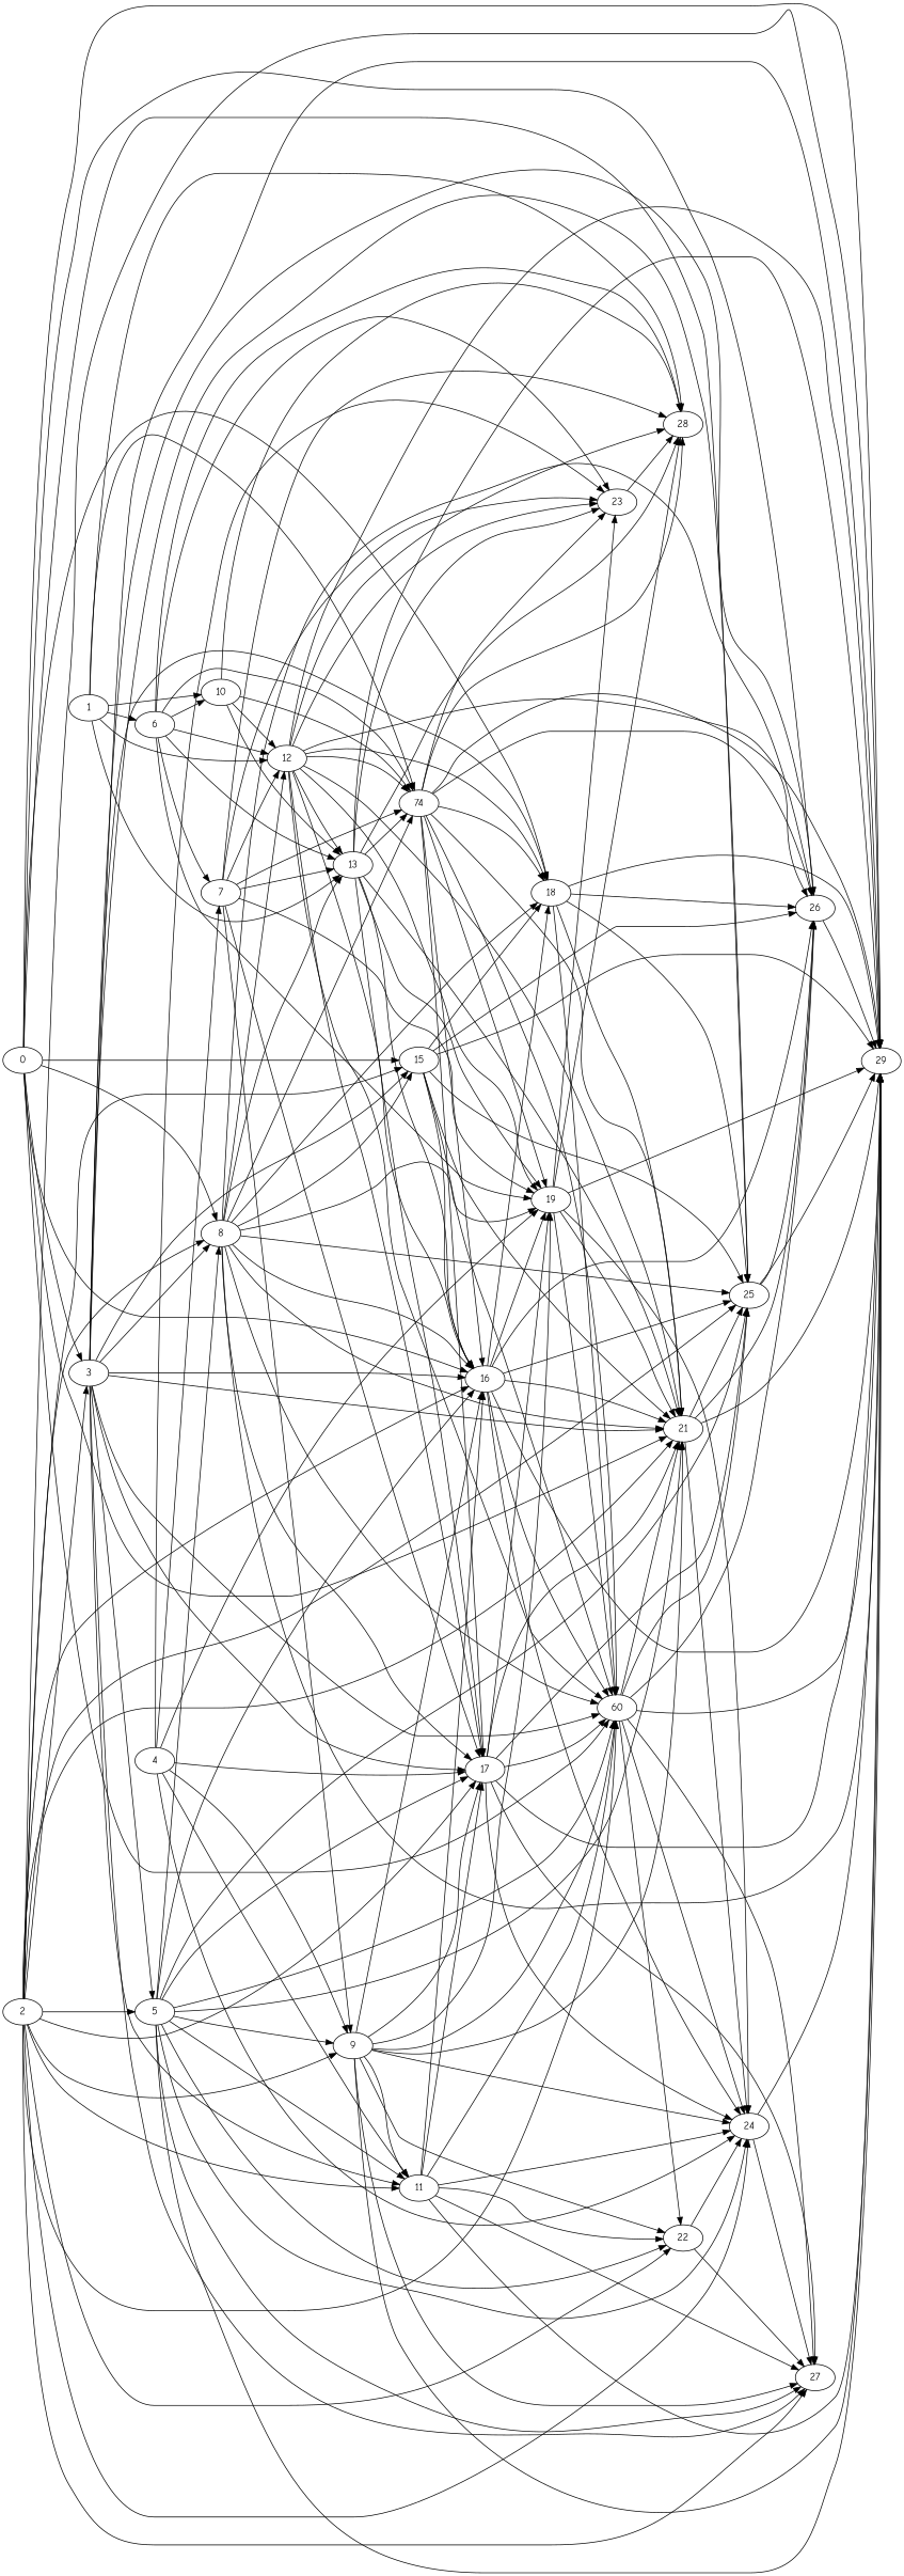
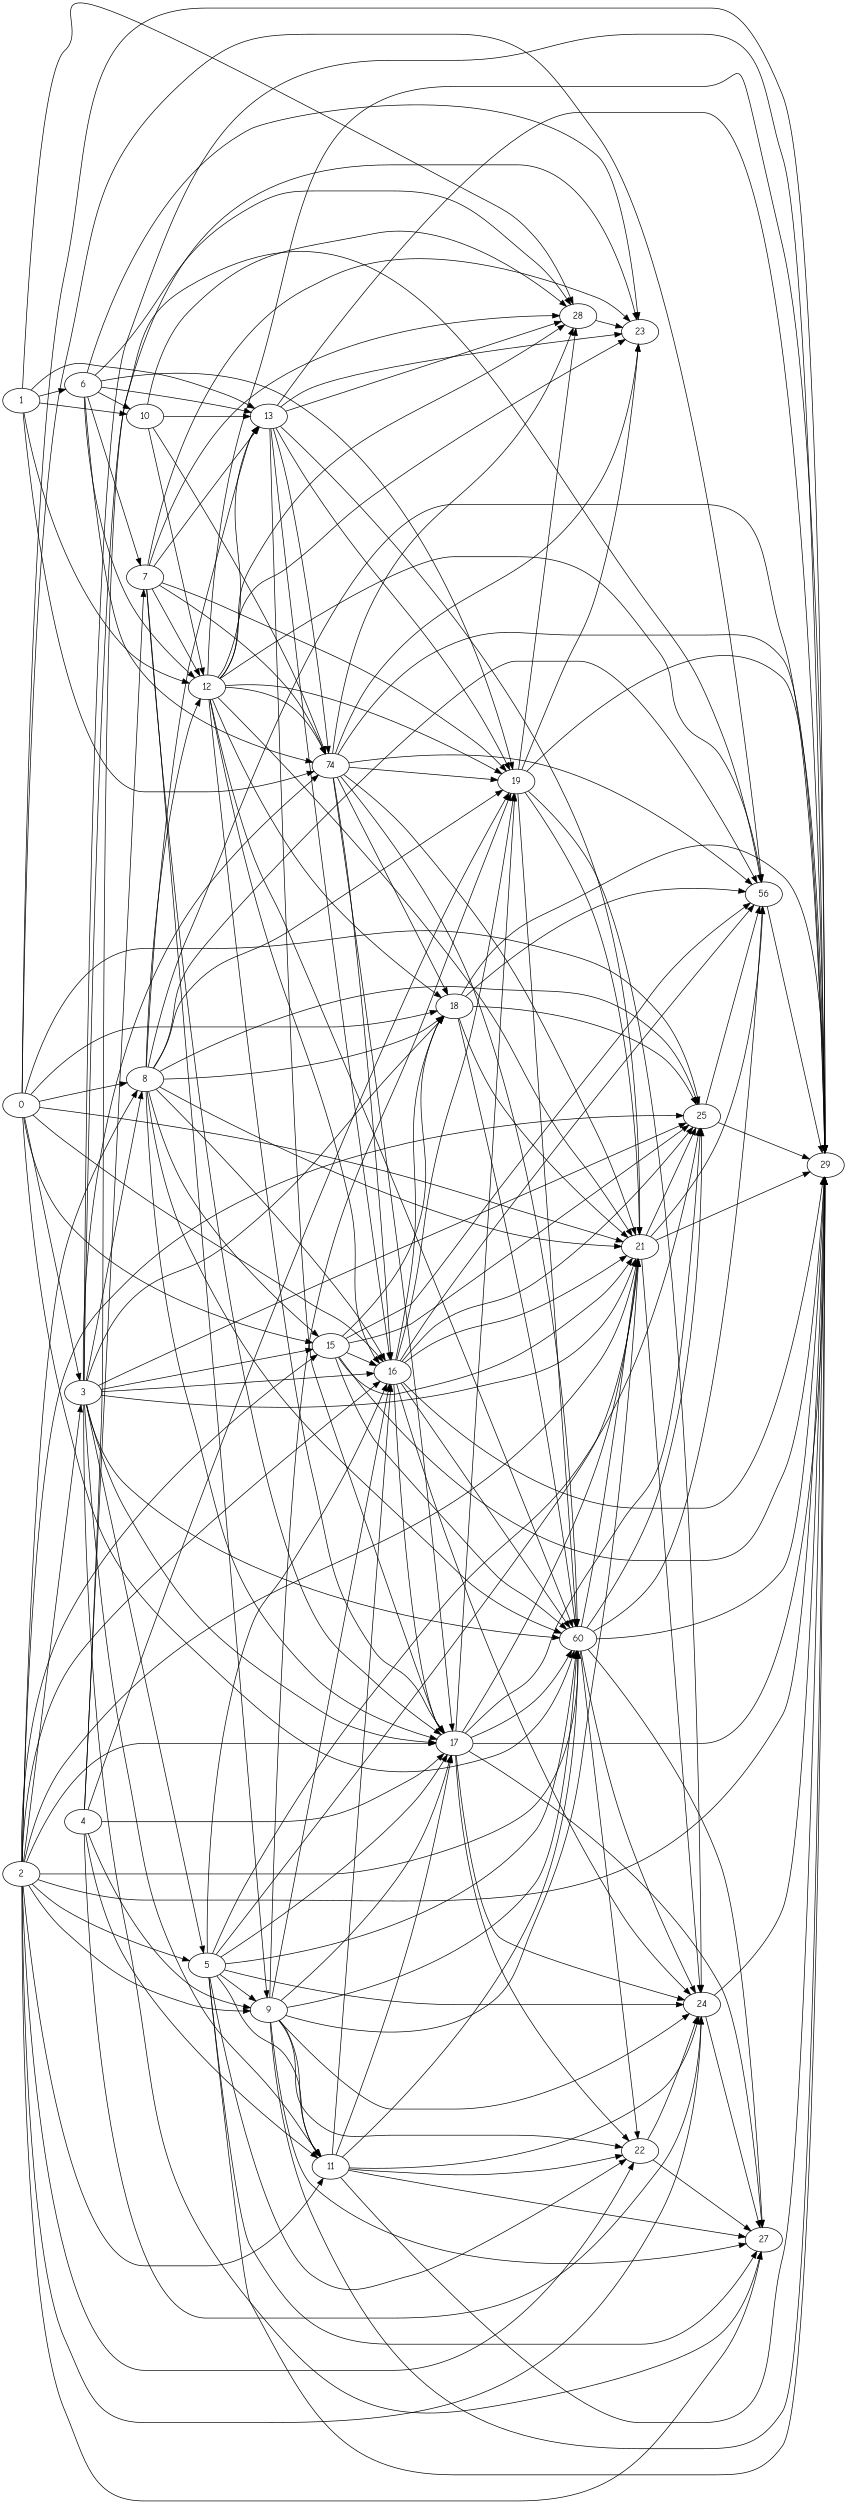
  digraph {
    fontname="Comic Neue"
    rankdir=LR
    node [fontname="Comic Neue"]
    edge [fontname="Comic Neue"]
    0
    3
    8
    15
    16
    18
    n7 [label=60]
    21
    25
-   26
+   26 [label=56]
    29
    5
    11
    17
    27
    12
    13
    n18 [label=74]
    19
    24
    22
    1
    6
    10
    28
    7
    23
    2
    9
    4
    0 -> 3
    0 -> 8
    0 -> 15
    0 -> 16
    0 -> 18
    0 -> n7
    0 -> 21
    0 -> 25
    0 -> 26
    0 -> 29
    3 -> 8
    3 -> 15
    3 -> 16
    3 -> 18
    3 -> n7
    3 -> 21
    3 -> 25
    3 -> 26
    3 -> 29
    3 -> 5
    3 -> 11
    3 -> 17
    3 -> 27
    8 -> 15
    8 -> 16
    8 -> 18
    8 -> n7
    8 -> 21
    8 -> 25
    8 -> 26
    8 -> 29
    8 -> 17
    8 -> 12
    8 -> 13
-   8 -> n18
+   3 -> n18
    8 -> 19
    15 -> 16
    15 -> 18
    15 -> n7
    15 -> 21
    15 -> 25
    15 -> 26
    15 -> 29
    16 -> 18
    16 -> n7
    16 -> 21
    16 -> 25
    16 -> 26
    16 -> 29
+   16 -> 17
    16 -> 19
    16 -> 24
    18 -> n7
    18 -> 21
    18 -> 25
    18 -> 26
    18 -> 29
    n7 -> 21
    n7 -> 25
    n7 -> 26
    n7 -> 29
    n7 -> 27
    n7 -> 24
    n7 -> 22
    21 -> 25
    21 -> 26
    21 -> 29
    21 -> 24
    25 -> 26
    25 -> 29
    26 -> 29
-   5 -> 8
    5 -> 16
    5 -> n7
    5 -> 21
    5 -> 25
    5 -> 29
    5 -> 11
    5 -> 17
    5 -> 27
    5 -> 24
    5 -> 22
    5 -> 9
    11 -> 16
    11 -> n7
    11 -> 29
    11 -> 17
    11 -> 27
    11 -> 24
    11 -> 22
    17 -> n7
    17 -> 21
    17 -> 25
    17 -> 29
    17 -> 27
    17 -> 19
    17 -> 24
+   17 -> 22
    12 -> 16
    12 -> 18
    12 -> n7
    12 -> 21
    12 -> 26
    12 -> 29
    12 -> 17
    12 -> 13
    12 -> n18
    12 -> 19
    12 -> 28
    12 -> 23
    13 -> 16
    13 -> 21
    13 -> 29
    13 -> 17
    13 -> n18
    13 -> 19
    13 -> 28
    13 -> 23
    n18 -> 16
    n18 -> 18
    n18 -> n7
    n18 -> 21
    n18 -> 26
    n18 -> 29
    n18 -> 17
    n18 -> 19
    n18 -> 28
    n18 -> 23
    19 -> n7
    19 -> 21
    19 -> 29
    19 -> 24
    19 -> 28
    19 -> 23
    24 -> 29
    24 -> 27
    22 -> 27
    22 -> 24
    1 -> 12
    1 -> 13
    1 -> n18
    1 -> 6
    1 -> 10
    1 -> 28
    6 -> 12
    6 -> 13
    6 -> n18
    6 -> 19
    6 -> 10
    6 -> 28
    6 -> 7
    6 -> 23
    10 -> 12
    10 -> 13
    10 -> n18
    10 -> 28
    7 -> 17
    7 -> 12
    7 -> 13
    7 -> n18
    7 -> 19
    7 -> 28
    7 -> 23
    7 -> 9
-   23 -> 28
+   28 -> 23
    2 -> 3
    2 -> 8
    2 -> 15
    2 -> 16
    2 -> n7
    2 -> 21
    2 -> 25
    2 -> 29
    2 -> 5
    2 -> 11
    2 -> 17
    2 -> 27
    2 -> 24
    2 -> 22
    2 -> 9
    9 -> 16
    9 -> n7
    9 -> 21
    9 -> 29
    9 -> 11
    9 -> 17
    9 -> 27
    9 -> 19
    9 -> 24
    9 -> 22
    4 -> 11
    4 -> 17
    4 -> 19
    4 -> 24
    4 -> 7
    4 -> 23
    4 -> 9
  }
